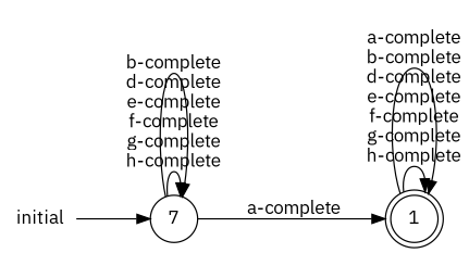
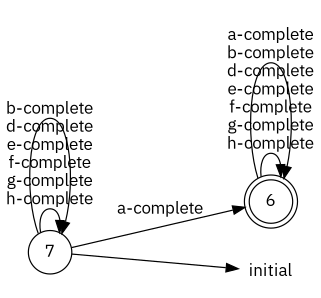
  digraph {
    fontname="IBM Plex Sans"
    rankdir=LR
    node [fontname="IBM Plex Sans"]
    edge [fontname="IBM Plex Sans"]
    n1 [label=7 shape=circle]
-   1 [shape=doublecircle]
+   1 [shape=doublecircle label=6]
    initial [shape=plaintext]
    n1 -> n1 [label="d-complete\ne-complete\nf-complete\ng-complete\nh-complete"]
    n1 -> n1 [label="b-complete"]
    n1 -> 1 [label="a-complete"]
    1 -> 1 [label="d-complete\ne-complete\nf-complete\ng-complete\nh-complete"]
    1 -> 1 [label="a-complete\nb-complete"]
-   initial -> n1
+   n1 -> initial
  }
